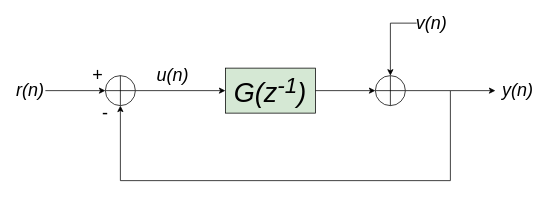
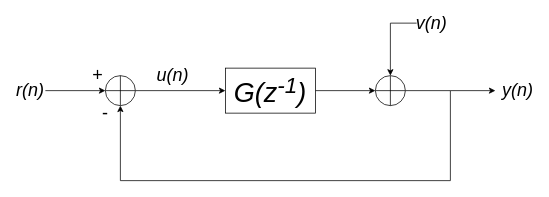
  <mxCell id="0" />
  <mxCell id="1" parent="0" />
  <mxCell id="2" value="" style="edgeStyle=orthogonalEdgeStyle;rounded=0;orthogonalLoop=1;jettySize=auto;html=1;" parent="1" source="3" target="7" edge="1"><mxGeometry relative="1" as="geometry" /></mxCell>
- <mxCell id="3" value="&lt;font style=&quot;font-size: 36px&quot;&gt;&lt;i&gt;G(z&lt;sup&gt;-1&lt;/sup&gt;&lt;/i&gt;&lt;/font&gt;&lt;span style=&quot;font-size: 36px ; font-style: italic&quot;&gt;)&lt;/span&gt;" style="rounded=0;whiteSpace=wrap;html=1;fillColor=#d5e8d4;" parent="1" vertex="1"><mxGeometry x="300" y="90" width="120" height="60" as="geometry" /></mxCell>
+ <mxCell id="3" value="&lt;font style=&quot;font-size: 36px&quot;&gt;&lt;i&gt;G(z&lt;sup&gt;-1&lt;/sup&gt;&lt;/i&gt;&lt;/font&gt;&lt;span style=&quot;font-size: 36px ; font-style: italic&quot;&gt;)&lt;/span&gt;" style="rounded=0;whiteSpace=wrap;html=1;" parent="1" vertex="1"><mxGeometry x="300" y="90" width="120" height="60" as="geometry" /></mxCell>
  <mxCell id="4" value="" style="edgeStyle=orthogonalEdgeStyle;rounded=0;orthogonalLoop=1;jettySize=auto;html=1;entryX=0;entryY=0.5;entryDx=0;entryDy=0;" parent="1" source="5" target="3" edge="1"><mxGeometry relative="1" as="geometry"><mxPoint x="260" y="120" as="targetPoint" /></mxGeometry></mxCell>
  <mxCell id="5" value="" style="verticalLabelPosition=bottom;verticalAlign=top;html=1;shape=mxgraph.flowchart.summing_function;" parent="1" vertex="1"><mxGeometry x="140" y="100" width="40" height="40" as="geometry" /></mxCell>
  <mxCell id="6" style="edgeStyle=orthogonalEdgeStyle;rounded=0;orthogonalLoop=1;jettySize=auto;html=1;" parent="1" source="7" edge="1"><mxGeometry relative="1" as="geometry"><mxPoint x="660" y="120" as="targetPoint" /></mxGeometry></mxCell>
  <mxCell id="7" value="" style="verticalLabelPosition=bottom;verticalAlign=top;html=1;shape=mxgraph.flowchart.summing_function;" parent="1" vertex="1"><mxGeometry x="500" y="100" width="40" height="40" as="geometry" /></mxCell>
  <mxCell id="8" value="" style="edgeStyle=orthogonalEdgeStyle;rounded=0;orthogonalLoop=1;jettySize=auto;html=1;" parent="1" source="9" target="7" edge="1"><mxGeometry relative="1" as="geometry" /></mxCell>
  <mxCell id="9" value="&lt;font style=&quot;font-size: 24px&quot;&gt;&lt;i&gt;v(n)&lt;/i&gt;&lt;/font&gt;" style="text;html=1;strokeColor=none;fillColor=none;align=center;verticalAlign=middle;whiteSpace=wrap;rounded=0;" parent="1" vertex="1"><mxGeometry x="555" y="20" width="40" height="20" as="geometry" /></mxCell>
  <mxCell id="10" value="&lt;font style=&quot;font-size: 24px&quot;&gt;&lt;i&gt;y(n)&lt;/i&gt;&lt;/font&gt;" style="text;html=1;strokeColor=none;fillColor=none;align=center;verticalAlign=middle;whiteSpace=wrap;rounded=0;" parent="1" vertex="1"><mxGeometry x="670" y="110" width="40" height="20" as="geometry" /></mxCell>
  <mxCell id="11" value="&lt;font style=&quot;font-size: 24px&quot;&gt;&lt;i&gt;u(n)&lt;/i&gt;&lt;/font&gt;" style="text;html=1;strokeColor=none;fillColor=none;align=center;verticalAlign=middle;whiteSpace=wrap;rounded=0;" parent="1" vertex="1"><mxGeometry x="210" y="90" width="40" height="20" as="geometry" /></mxCell>
  <mxCell id="12" value="" style="edgeStyle=orthogonalEdgeStyle;rounded=0;orthogonalLoop=1;jettySize=auto;html=1;" parent="1" source="13" target="5" edge="1"><mxGeometry relative="1" as="geometry" /></mxCell>
  <mxCell id="13" value="&lt;font style=&quot;font-size: 24px&quot;&gt;&lt;i&gt;r(n)&lt;/i&gt;&lt;/font&gt;" style="text;html=1;strokeColor=none;fillColor=none;align=center;verticalAlign=middle;whiteSpace=wrap;rounded=0;" parent="1" vertex="1"><mxGeometry x="20" y="110" width="40" height="20" as="geometry" /></mxCell>
  <mxCell id="14" value="" style="endArrow=none;html=1;" parent="1" edge="1"><mxGeometry width="50" height="50" relative="1" as="geometry"><mxPoint x="600" y="240" as="sourcePoint" /><mxPoint x="600" y="120" as="targetPoint" /></mxGeometry></mxCell>
  <mxCell id="15" value="&lt;font style=&quot;font-size: 24px&quot;&gt;+&lt;/font&gt;" style="text;html=1;strokeColor=none;fillColor=none;align=center;verticalAlign=middle;whiteSpace=wrap;rounded=0;" parent="1" vertex="1"><mxGeometry x="110" y="90" width="40" height="20" as="geometry" /></mxCell>
  <mxCell id="16" value="&lt;font style=&quot;font-size: 24px&quot;&gt;-&lt;/font&gt;" style="text;html=1;strokeColor=none;fillColor=none;align=center;verticalAlign=middle;whiteSpace=wrap;rounded=0;" parent="1" vertex="1"><mxGeometry x="120" y="140" width="40" height="20" as="geometry" /></mxCell>
  <mxCell id="17" value="" style="endArrow=classic;html=1;entryX=0.5;entryY=1;entryDx=0;entryDy=0;entryPerimeter=0;" parent="1" target="5" edge="1"><mxGeometry width="50" height="50" relative="1" as="geometry"><mxPoint x="160" y="240" as="sourcePoint" /><mxPoint x="450" y="210" as="targetPoint" /></mxGeometry></mxCell>
  <mxCell id="18" value="" style="endArrow=none;html=1;" parent="1" edge="1"><mxGeometry width="50" height="50" relative="1" as="geometry"><mxPoint x="160" y="240" as="sourcePoint" /><mxPoint x="600" y="240" as="targetPoint" /></mxGeometry></mxCell>
